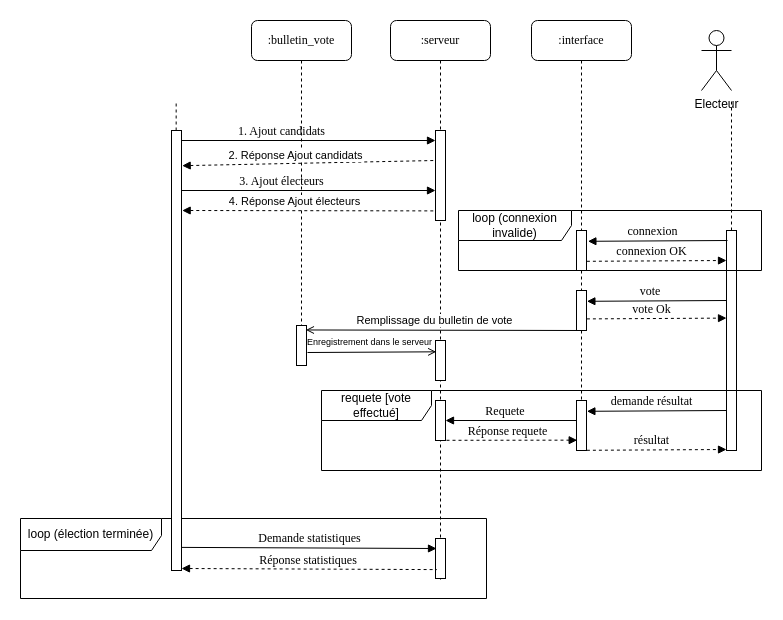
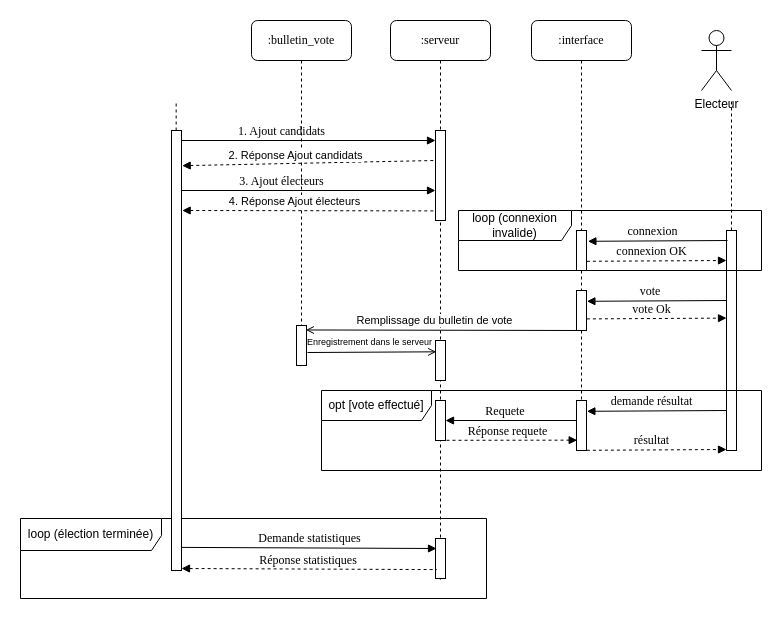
  <mxCell id="0" />
  <mxCell id="1" parent="0" />
  <mxCell id="2" value="" style="group" vertex="1" connectable="0" parent="1"><mxGeometry x="161" y="20" width="600" height="560" as="geometry" /></mxCell>
  <mxCell id="3" value=":bulletin_vote" style="shape=umlLifeline;perimeter=lifelinePerimeter;whiteSpace=wrap;html=1;container=1;collapsible=0;recursiveResize=0;outlineConnect=0;rounded=1;shadow=0;comic=0;labelBackgroundColor=none;strokeWidth=1;fontFamily=Verdana;fontSize=12;align=center;" parent="2" vertex="1"><mxGeometry x="90" width="100" height="340" as="geometry" /></mxCell>
  <mxCell id="4" value="" style="html=1;points=[];perimeter=orthogonalPerimeter;rounded=0;shadow=0;comic=0;labelBackgroundColor=none;strokeWidth=1;fontFamily=Verdana;fontSize=12;align=center;" vertex="1" parent="3"><mxGeometry x="45" y="305" width="10" height="40" as="geometry" /></mxCell>
  <mxCell id="5" value=":serveur" style="shape=umlLifeline;perimeter=lifelinePerimeter;whiteSpace=wrap;html=1;container=1;collapsible=0;recursiveResize=0;outlineConnect=0;rounded=1;shadow=0;comic=0;labelBackgroundColor=none;strokeWidth=1;fontFamily=Verdana;fontSize=12;align=center;" parent="2" vertex="1"><mxGeometry x="229" width="100" height="560" as="geometry" /></mxCell>
  <mxCell id="6" value="" style="html=1;points=[];perimeter=orthogonalPerimeter;rounded=0;shadow=0;comic=0;labelBackgroundColor=none;strokeWidth=1;fontFamily=Verdana;fontSize=12;align=center;" vertex="1" parent="5"><mxGeometry x="45" y="320" width="10" height="40" as="geometry" /></mxCell>
  <mxCell id="7" value="" style="html=1;points=[];perimeter=orthogonalPerimeter;rounded=0;shadow=0;comic=0;labelBackgroundColor=none;strokeWidth=1;fontFamily=Verdana;fontSize=12;align=center;" vertex="1" parent="5"><mxGeometry x="45" y="380" width="10" height="40" as="geometry" /></mxCell>
  <mxCell id="8" value="" style="html=1;points=[];perimeter=orthogonalPerimeter;rounded=0;shadow=0;comic=0;labelBackgroundColor=none;strokeWidth=1;fontFamily=Verdana;fontSize=12;align=center;" vertex="1" parent="5"><mxGeometry x="45" y="518" width="10" height="40" as="geometry" /></mxCell>
  <mxCell id="9" value="loop (élection terminée)" style="shape=umlFrame;whiteSpace=wrap;html=1;width=141;height=32;" vertex="1" parent="5"><mxGeometry x="-370" y="498" width="466" height="80" as="geometry" /></mxCell>
  <mxCell id="10" value=":interface" style="shape=umlLifeline;perimeter=lifelinePerimeter;whiteSpace=wrap;html=1;container=1;collapsible=0;recursiveResize=0;outlineConnect=0;rounded=1;shadow=0;comic=0;labelBackgroundColor=none;strokeWidth=1;fontFamily=Verdana;fontSize=12;align=center;" parent="2" vertex="1"><mxGeometry x="370" width="100" height="430" as="geometry" /></mxCell>
  <mxCell id="11" value="" style="html=1;points=[];perimeter=orthogonalPerimeter;rounded=0;shadow=0;comic=0;labelBackgroundColor=none;strokeWidth=1;fontFamily=Verdana;fontSize=12;align=center;" vertex="1" parent="10"><mxGeometry x="45" y="210" width="10" height="40" as="geometry" /></mxCell>
  <mxCell id="12" value="" style="html=1;points=[];perimeter=orthogonalPerimeter;rounded=0;shadow=0;comic=0;labelBackgroundColor=none;strokeWidth=1;fontFamily=Verdana;fontSize=12;align=center;" vertex="1" parent="10"><mxGeometry x="45" y="270" width="10" height="40" as="geometry" /></mxCell>
  <mxCell id="13" value="" style="html=1;points=[];perimeter=orthogonalPerimeter;rounded=0;shadow=0;comic=0;labelBackgroundColor=none;strokeWidth=1;fontFamily=Verdana;fontSize=12;align=center;" vertex="1" parent="10"><mxGeometry x="45" y="380" width="10" height="50" as="geometry" /></mxCell>
  <mxCell id="14" value="" style="html=1;points=[];perimeter=orthogonalPerimeter;rounded=0;shadow=0;comic=0;labelBackgroundColor=none;strokeWidth=1;fontFamily=Verdana;fontSize=12;align=center;" parent="2" vertex="1"><mxGeometry x="274" y="110" width="10" height="90" as="geometry" /></mxCell>
  <mxCell id="15" value="Demande statistiques" style="html=1;verticalAlign=bottom;endArrow=block;labelBackgroundColor=none;fontFamily=Verdana;fontSize=12;elbow=vertical;exitX=0.871;exitY=0.97;exitDx=0;exitDy=0;exitPerimeter=0;" parent="2" edge="1"><mxGeometry relative="1" as="geometry"><mxPoint x="19.71" y="526.9" as="sourcePoint" /><mxPoint x="275" y="528" as="targetPoint" /></mxGeometry></mxCell>
  <mxCell id="16" value="Electeur" style="shape=umlActor;verticalLabelPosition=bottom;verticalAlign=top;html=1;outlineConnect=0;" vertex="1" parent="2"><mxGeometry x="540" y="10" width="30" height="60" as="geometry" /></mxCell>
  <mxCell id="17" value="" style="endArrow=none;dashed=1;html=1;" edge="1" parent="2"><mxGeometry width="50" height="50" relative="1" as="geometry"><mxPoint x="14.66" y="110" as="sourcePoint" /><mxPoint x="14.66" y="80" as="targetPoint" /></mxGeometry></mxCell>
  <mxCell id="18" value="" style="html=1;points=[];perimeter=orthogonalPerimeter;rounded=0;shadow=0;comic=0;labelBackgroundColor=none;strokeWidth=1;fontFamily=Verdana;fontSize=12;align=center;" vertex="1" parent="2"><mxGeometry x="10" y="110" width="10" height="440" as="geometry" /></mxCell>
  <mxCell id="19" value="1. Ajout candidats" style="html=1;verticalAlign=bottom;endArrow=block;labelBackgroundColor=none;fontFamily=Verdana;fontSize=12;" edge="1" parent="2" target="14"><mxGeometry x="-0.213" relative="1" as="geometry"><mxPoint x="20" y="120.0" as="sourcePoint" /><mxPoint x="270" y="120" as="targetPoint" /><mxPoint as="offset" /></mxGeometry></mxCell>
  <mxCell id="20" value="" style="endArrow=none;dashed=1;html=1;startArrow=block;startFill=1;exitX=1.067;exitY=0.08;exitDx=0;exitDy=0;exitPerimeter=0;" edge="1" parent="2" source="18"><mxGeometry width="50" height="50" relative="1" as="geometry"><mxPoint x="34" y="140" as="sourcePoint" /><mxPoint x="274" y="140" as="targetPoint" /></mxGeometry></mxCell>
  <mxCell id="21" value="2. Réponse Ajout candidats" style="edgeLabel;html=1;align=center;verticalAlign=middle;resizable=0;points=[];" vertex="1" connectable="0" parent="20"><mxGeometry x="-0.564" relative="1" as="geometry"><mxPoint x="58.05" y="-9.69" as="offset" /></mxGeometry></mxCell>
  <mxCell id="22" value="3. Ajout électeurs" style="html=1;verticalAlign=bottom;endArrow=block;labelBackgroundColor=none;fontFamily=Verdana;fontSize=12;" edge="1" parent="2"><mxGeometry x="-0.213" relative="1" as="geometry"><mxPoint x="20" y="170" as="sourcePoint" /><mxPoint x="274" y="170" as="targetPoint" /><mxPoint as="offset" /></mxGeometry></mxCell>
  <mxCell id="23" value="" style="endArrow=none;dashed=1;html=1;startArrow=block;startFill=1;exitX=1.067;exitY=0.08;exitDx=0;exitDy=0;exitPerimeter=0;" edge="1" parent="2"><mxGeometry width="50" height="50" relative="1" as="geometry"><mxPoint x="20.67" y="190" as="sourcePoint" /><mxPoint x="274.0" y="190.4" as="targetPoint" /></mxGeometry></mxCell>
  <mxCell id="24" value="4. Réponse Ajout électeurs" style="edgeLabel;html=1;align=center;verticalAlign=middle;resizable=0;points=[];" vertex="1" connectable="0" parent="23"><mxGeometry x="-0.564" relative="1" as="geometry"><mxPoint x="57.05" y="-9.69" as="offset" /></mxGeometry></mxCell>
  <mxCell id="25" value="" style="endArrow=none;dashed=1;html=1;" edge="1" parent="2" source="26"><mxGeometry width="50" height="50" relative="1" as="geometry"><mxPoint x="570" y="350" as="sourcePoint" /><mxPoint x="570" y="80" as="targetPoint" /></mxGeometry></mxCell>
  <mxCell id="26" value="" style="html=1;points=[];perimeter=orthogonalPerimeter;rounded=0;shadow=0;comic=0;labelBackgroundColor=none;strokeWidth=1;fontFamily=Verdana;fontSize=12;align=center;" vertex="1" parent="2"><mxGeometry x="565" y="210" width="10" height="220" as="geometry" /></mxCell>
  <mxCell id="27" value="connexion" style="html=1;verticalAlign=bottom;endArrow=none;labelBackgroundColor=none;fontFamily=Verdana;fontSize=12;endFill=0;startArrow=block;startFill=1;exitX=0.94;exitY=0.27;exitDx=0;exitDy=0;exitPerimeter=0;" edge="1" parent="2"><mxGeometry x="-0.074" relative="1" as="geometry"><mxPoint x="426.4" y="220.8" as="sourcePoint" /><mxPoint x="566" y="220" as="targetPoint" /><mxPoint as="offset" /></mxGeometry></mxCell>
  <mxCell id="28" value="connexion OK" style="html=1;verticalAlign=bottom;endArrow=block;labelBackgroundColor=none;fontFamily=Verdana;fontSize=12;endFill=1;startArrow=none;startFill=0;exitX=0.94;exitY=0.27;exitDx=0;exitDy=0;exitPerimeter=0;dashed=1;" edge="1" parent="2"><mxGeometry x="-0.074" relative="1" as="geometry"><mxPoint x="425.4" y="240.8" as="sourcePoint" /><mxPoint x="565" y="240" as="targetPoint" /><mxPoint as="offset" /></mxGeometry></mxCell>
  <mxCell id="29" value="vote&amp;nbsp;" style="html=1;verticalAlign=bottom;endArrow=none;labelBackgroundColor=none;fontFamily=Verdana;fontSize=12;endFill=0;startArrow=block;startFill=1;exitX=0.94;exitY=0.27;exitDx=0;exitDy=0;exitPerimeter=0;" edge="1" parent="2"><mxGeometry x="-0.074" relative="1" as="geometry"><mxPoint x="425.4" y="280.8" as="sourcePoint" /><mxPoint x="565" y="280" as="targetPoint" /><mxPoint as="offset" /></mxGeometry></mxCell>
  <mxCell id="30" value="vote Ok" style="html=1;verticalAlign=bottom;endArrow=block;labelBackgroundColor=none;fontFamily=Verdana;fontSize=12;endFill=1;startArrow=none;startFill=0;exitX=0.94;exitY=0.27;exitDx=0;exitDy=0;exitPerimeter=0;dashed=1;" edge="1" parent="2"><mxGeometry x="-0.074" relative="1" as="geometry"><mxPoint x="425.4" y="298.4" as="sourcePoint" /><mxPoint x="565" y="297.6" as="targetPoint" /><mxPoint as="offset" /></mxGeometry></mxCell>
  <mxCell id="31" value="" style="endArrow=open;html=1;endFill=0;exitX=0.5;exitY=0.975;exitDx=0;exitDy=0;exitPerimeter=0;entryX=0.943;entryY=0.112;entryDx=0;entryDy=0;entryPerimeter=0;" edge="1" parent="2" target="4"><mxGeometry width="50" height="50" relative="1" as="geometry"><mxPoint x="420" y="310" as="sourcePoint" /><mxPoint x="150" y="310" as="targetPoint" /></mxGeometry></mxCell>
  <mxCell id="32" value="Remplissage du bulletin de vote" style="edgeLabel;html=1;align=center;verticalAlign=middle;resizable=0;points=[];fontSize=11;" vertex="1" connectable="0" parent="31"><mxGeometry x="0.082" relative="1" as="geometry"><mxPoint x="1" y="-10" as="offset" /></mxGeometry></mxCell>
  <mxCell id="33" value="" style="endArrow=none;html=1;endFill=0;startArrow=open;startFill=0;exitX=0.067;exitY=0.233;exitDx=0;exitDy=0;exitPerimeter=0;" edge="1" parent="2"><mxGeometry width="50" height="50" relative="1" as="geometry"><mxPoint x="274.67" y="331.32" as="sourcePoint" /><mxPoint x="146" y="332" as="targetPoint" /></mxGeometry></mxCell>
  <mxCell id="34" value="Enregistrement dans le serveur" style="edgeLabel;html=1;align=center;verticalAlign=middle;resizable=0;points=[];fontSize=9;" vertex="1" connectable="0" parent="33"><mxGeometry x="0.082" relative="1" as="geometry"><mxPoint x="3" y="-10" as="offset" /></mxGeometry></mxCell>
  <mxCell id="35" value="demande résultat" style="html=1;verticalAlign=bottom;endArrow=none;labelBackgroundColor=none;fontFamily=Verdana;fontSize=12;endFill=0;startArrow=block;startFill=1;exitX=0.94;exitY=0.27;exitDx=0;exitDy=0;exitPerimeter=0;" edge="1" parent="2"><mxGeometry x="-0.074" relative="1" as="geometry"><mxPoint x="425.4" y="390.8" as="sourcePoint" /><mxPoint x="565" y="390" as="targetPoint" /><mxPoint as="offset" /></mxGeometry></mxCell>
  <mxCell id="36" value="résultat" style="html=1;verticalAlign=bottom;endArrow=block;labelBackgroundColor=none;fontFamily=Verdana;fontSize=12;endFill=1;startArrow=none;startFill=0;exitX=0.94;exitY=0.27;exitDx=0;exitDy=0;exitPerimeter=0;dashed=1;" edge="1" parent="2"><mxGeometry x="-0.074" relative="1" as="geometry"><mxPoint x="425.4" y="429.8" as="sourcePoint" /><mxPoint x="565" y="429" as="targetPoint" /><mxPoint as="offset" /></mxGeometry></mxCell>
  <mxCell id="37" value="Requete&amp;nbsp;" style="html=1;verticalAlign=bottom;endArrow=none;labelBackgroundColor=none;fontFamily=Verdana;fontSize=12;endFill=0;startArrow=block;startFill=1;" edge="1" parent="2"><mxGeometry x="-0.074" relative="1" as="geometry"><mxPoint x="284.024" y="400" as="sourcePoint" /><mxPoint x="415" y="400" as="targetPoint" /><mxPoint as="offset" /></mxGeometry></mxCell>
  <mxCell id="38" value="Réponse requete" style="html=1;verticalAlign=bottom;endArrow=block;labelBackgroundColor=none;fontFamily=Verdana;fontSize=12;endFill=1;startArrow=none;startFill=0;exitX=0.94;exitY=0.27;exitDx=0;exitDy=0;exitPerimeter=0;dashed=1;entryX=0.067;entryY=0.813;entryDx=0;entryDy=0;entryPerimeter=0;" edge="1" parent="2"><mxGeometry x="-0.074" relative="1" as="geometry"><mxPoint x="285.0" y="419.8" as="sourcePoint" /><mxPoint x="415.67" y="419.65" as="targetPoint" /><mxPoint as="offset" /></mxGeometry></mxCell>
  <mxCell id="39" value="Réponse statistiques&amp;nbsp;" style="html=1;verticalAlign=bottom;endArrow=none;labelBackgroundColor=none;fontFamily=Verdana;fontSize=12;elbow=vertical;exitX=0.871;exitY=0.97;exitDx=0;exitDy=0;exitPerimeter=0;startArrow=block;startFill=1;endFill=0;rounded=0;dashed=1;" edge="1" parent="2"><mxGeometry relative="1" as="geometry"><mxPoint x="20.0" y="548.0" as="sourcePoint" /><mxPoint x="275.29" y="549.1" as="targetPoint" /></mxGeometry></mxCell>
- <mxCell id="40" value="requete [vote effectué]" style="shape=umlFrame;whiteSpace=wrap;html=1;width=110;height=30;" vertex="1" parent="2"><mxGeometry x="160" y="370" width="440" height="80" as="geometry" /></mxCell>
+ <mxCell id="40" value="opt [vote effectué]" style="shape=umlFrame;whiteSpace=wrap;html=1;width=110;height=30;" vertex="1" parent="2"><mxGeometry x="160" y="370" width="440" height="80" as="geometry" /></mxCell>
  <mxCell id="41" value="loop (connexion invalide)" style="shape=umlFrame;whiteSpace=wrap;html=1;width=113;height=30;" vertex="1" parent="2"><mxGeometry x="297" y="190" width="303" height="60" as="geometry" /></mxCell>
